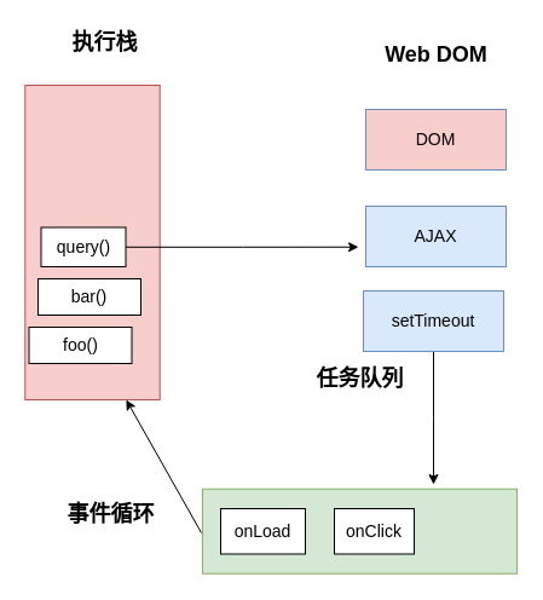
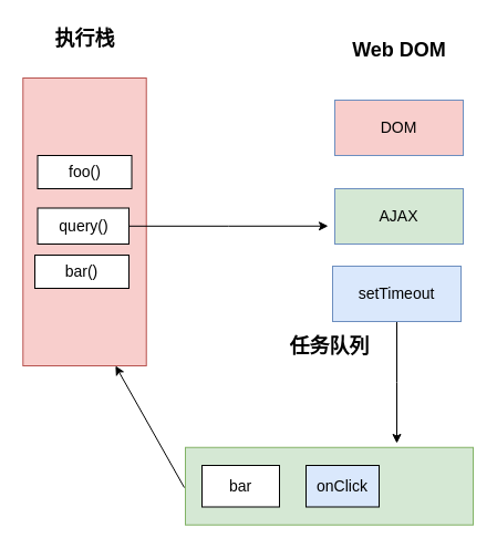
  <mxCell id="0" />
  <mxCell id="1" parent="0" />
- <mxCell id="2" value="执行栈" style="text;html=1;align=center;verticalAlign=middle;resizable=0;points=[];autosize=1;fontSize=18;fontStyle=1" vertex="1" parent="1"><mxGeometry x="51" y="20" width="70" height="30" as="geometry" /></mxCell>
+ <mxCell id="2" value="执行栈" style="text;html=1;align=center;verticalAlign=middle;resizable=0;points=[];autosize=1;fontSize=18;fontStyle=1" vertex="1" parent="1"><mxGeometry x="41" y="20" width="70" height="30" as="geometry" /></mxCell>
  <mxCell id="3" value="" style="rounded=0;whiteSpace=wrap;html=1;fillColor=#f8cecc;strokeColor=#b85450;" vertex="1" parent="1"><mxGeometry x="20.29" y="70" width="111.43" height="260" as="geometry" /></mxCell>
  <mxCell id="4" value="Web DOM" style="text;html=1;align=center;verticalAlign=middle;resizable=0;points=[];autosize=1;fontSize=18;fontStyle=1" vertex="1" parent="1"><mxGeometry x="310" y="30" width="100" height="30" as="geometry" /></mxCell>
  <mxCell id="5" value="DOM" style="rounded=0;whiteSpace=wrap;html=1;fontSize=14;fillColor=#f8cecc;strokeColor=#6c8ebf;" vertex="1" parent="1"><mxGeometry x="302" y="90" width="116" height="50" as="geometry" /></mxCell>
- <mxCell id="6" value="AJAX" style="rounded=0;whiteSpace=wrap;html=1;fontSize=14;fillColor=#dae8fc;strokeColor=#6c8ebf;" vertex="1" parent="1"><mxGeometry x="302" y="170" width="116" height="50" as="geometry" /></mxCell>
+ <mxCell id="6" value="AJAX" style="rounded=0;whiteSpace=wrap;html=1;fontSize=14;fillColor=#d5e8d4;strokeColor=#6c8ebf;" vertex="1" parent="1"><mxGeometry x="302" y="170" width="116" height="50" as="geometry" /></mxCell>
  <mxCell id="7" value="setTimeout" style="rounded=0;whiteSpace=wrap;html=1;fontSize=18;fillColor=#dae8fc;strokeColor=#6c8ebf;" vertex="1" parent="1"><mxGeometry x="300" y="240" width="116" height="50" as="geometry" /></mxCell>
  <mxCell id="8" value="" style="rounded=0;whiteSpace=wrap;html=1;fontSize=18;fillColor=#d5e8d4;strokeColor=#82b366;" vertex="1" parent="1"><mxGeometry x="167" y="403.75" width="260" height="70" as="geometry" /></mxCell>
  <mxCell id="9" value="&lt;b&gt;任务队列&lt;/b&gt;" style="text;html=1;align=center;verticalAlign=middle;resizable=0;points=[];autosize=1;fontSize=18;" vertex="1" parent="1"><mxGeometry x="252" y="298" width="90" height="30" as="geometry" /></mxCell>
- <mxCell id="10" value="onLoad" style="rounded=0;whiteSpace=wrap;html=1;fontSize=14;" vertex="1" parent="1"><mxGeometry x="182" y="420" width="70" height="37.5" as="geometry" /></mxCell>
- <mxCell id="11" value="onClick" style="rounded=0;whiteSpace=wrap;html=1;fontSize=14;" vertex="1" parent="1"><mxGeometry x="276" y="420" width="66" height="37.5" as="geometry" /></mxCell>
+ <mxCell id="10" value="bar" style="rounded=0;whiteSpace=wrap;html=1;fontSize=14;" vertex="1" parent="1"><mxGeometry x="182" y="420" width="70" height="37.5" as="geometry" /></mxCell>
+ <mxCell id="11" value="onClick" style="rounded=0;whiteSpace=wrap;html=1;fontSize=14;fillColor=#dae8fc;" vertex="1" parent="1"><mxGeometry x="276" y="420" width="66" height="37.5" as="geometry" /></mxCell>
  <mxCell id="12" style="edgeStyle=orthogonalEdgeStyle;rounded=0;orthogonalLoop=1;jettySize=auto;html=1;fontSize=18;fontStyle=1" edge="1" parent="1" source="13"><mxGeometry relative="1" as="geometry"><mxPoint x="358" y="400" as="targetPoint" /></mxGeometry></mxCell>
  <mxCell id="13" value="setTimeout" style="rounded=0;whiteSpace=wrap;html=1;fontSize=14;fillColor=#dae8fc;strokeColor=#6c8ebf;" vertex="1" parent="1"><mxGeometry x="300" y="240" width="116" height="50" as="geometry" /></mxCell>
  <mxCell id="14" value="" style="endArrow=classic;html=1;fontSize=18;entryX=0.75;entryY=1;entryDx=0;entryDy=0;fontStyle=1" edge="1" parent="1" target="3"><mxGeometry width="50" height="50" relative="1" as="geometry"><mxPoint x="166" y="440" as="sourcePoint" /><mxPoint x="136" y="380" as="targetPoint" /></mxGeometry></mxCell>
- <mxCell id="15" value="&lt;b&gt;事件循环&lt;/b&gt;" style="text;html=1;align=center;verticalAlign=middle;resizable=0;points=[];autosize=1;fontSize=18;" vertex="1" parent="1"><mxGeometry x="46" y="410" width="90" height="30" as="geometry" /></mxCell>
- <mxCell id="16" value="foo()" style="rounded=0;whiteSpace=wrap;html=1;fontSize=14;" vertex="1" parent="1"><mxGeometry x="23.5" y="270" width="85" height="30" as="geometry" /></mxCell>
+ <mxCell id="16" value="foo()" style="rounded=0;whiteSpace=wrap;html=1;fontSize=14;" vertex="1" parent="1"><mxGeometry x="33.5" y="140" width="85" height="30" as="geometry" /></mxCell>
  <mxCell id="17" style="edgeStyle=orthogonalEdgeStyle;rounded=0;orthogonalLoop=1;jettySize=auto;html=1;fontSize=14;" edge="1" parent="1" source="18"><mxGeometry relative="1" as="geometry"><mxPoint x="296" y="203.75" as="targetPoint" /></mxGeometry></mxCell>
- <mxCell id="18" value="query()" style="rounded=0;whiteSpace=wrap;html=1;fontSize=14;" vertex="1" parent="1"><mxGeometry x="33.5" y="187.5" width="70" height="32.5" as="geometry" /></mxCell>
+ <mxCell id="18" value="query()" style="rounded=0;whiteSpace=wrap;html=1;fontSize=14;" vertex="1" parent="1"><mxGeometry x="33.5" y="187.5" width="82.5" height="32.5" as="geometry" /></mxCell>
  <mxCell id="19" value="bar()" style="rounded=0;whiteSpace=wrap;html=1;fontSize=14;" vertex="1" parent="1"><mxGeometry x="31" y="230" width="85" height="30" as="geometry" /></mxCell>
